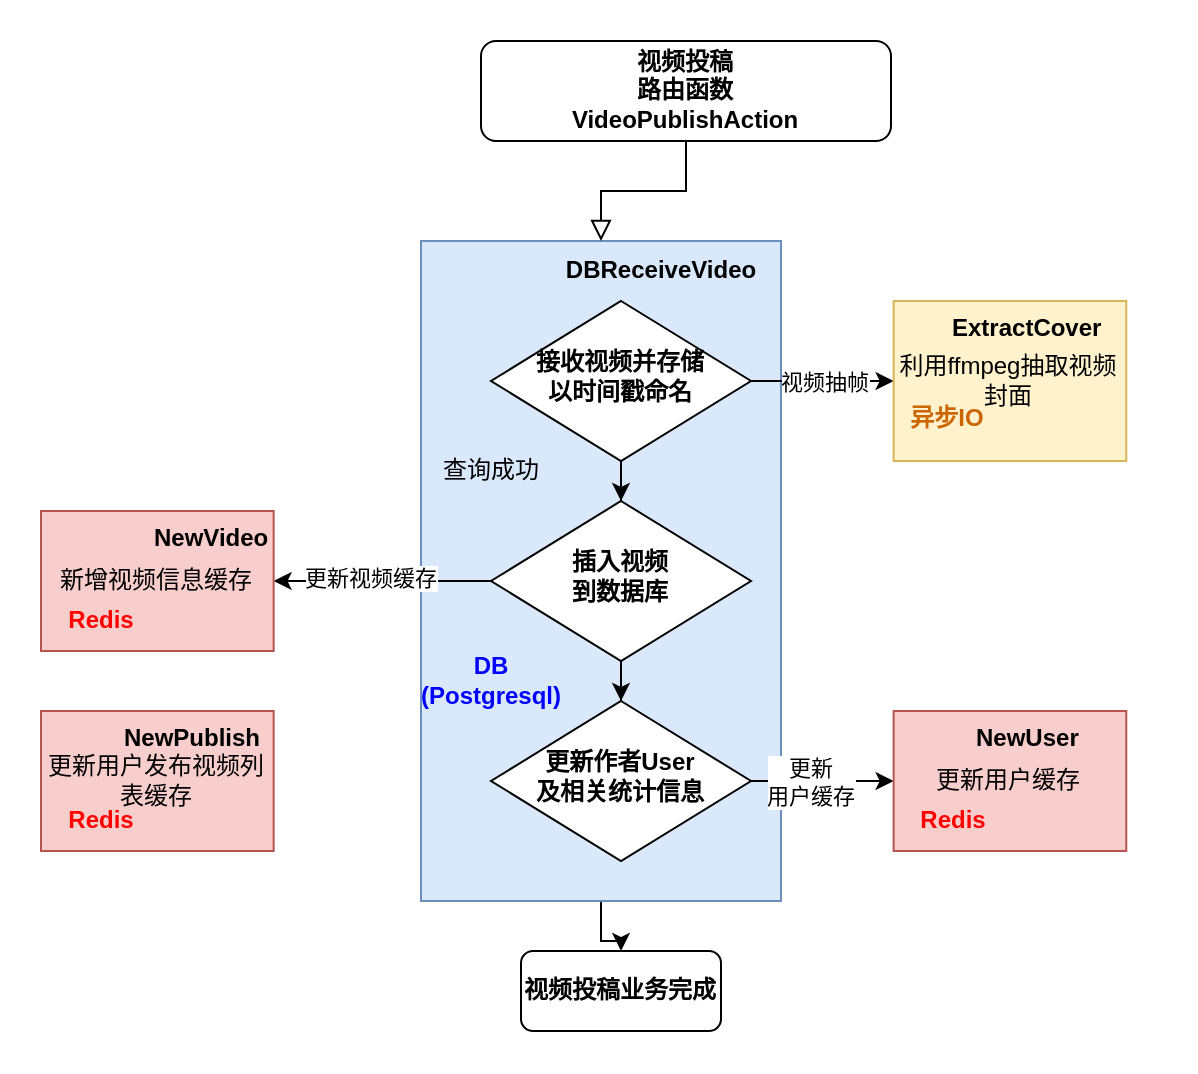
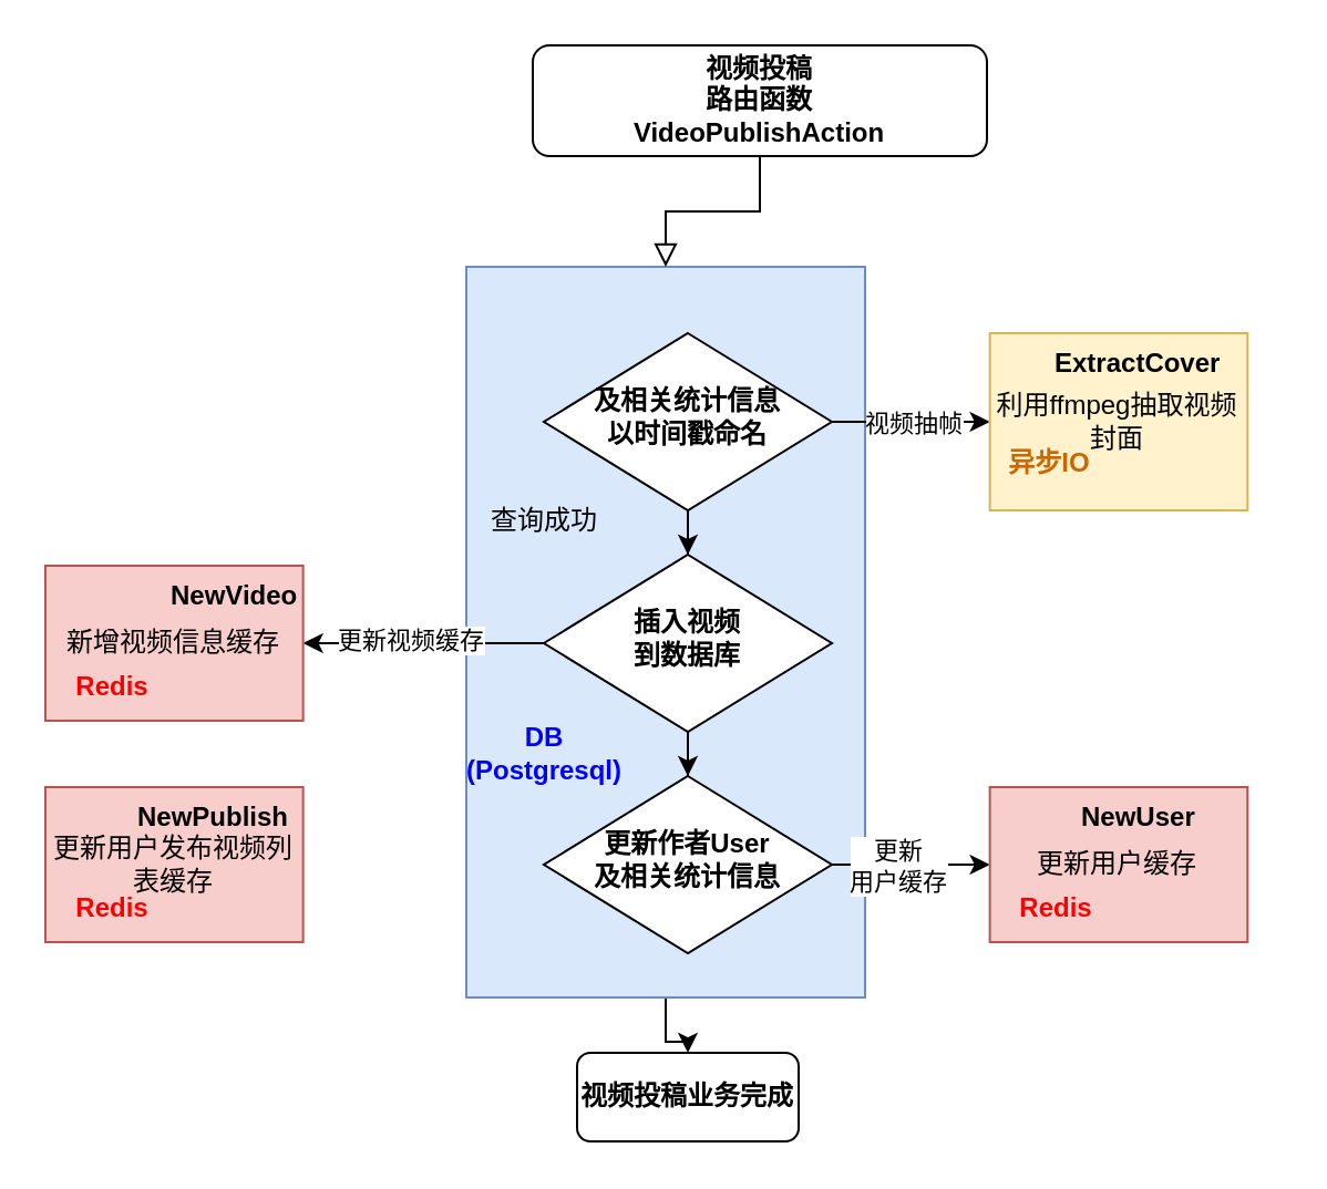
  <mxCell id="0" />
  <mxCell id="1" parent="0" />
  <mxCell id="2" value="" style="edgeStyle=orthogonalEdgeStyle;rounded=0;orthogonalLoop=1;jettySize=auto;html=1;" edge="1" parent="1" source="3" target="36"><mxGeometry relative="1" as="geometry" /></mxCell>
  <mxCell id="3" value="" style="rounded=0;whiteSpace=wrap;html=1;fillColor=#dae8fc;strokeColor=#6c8ebf;" vertex="1" parent="1"><mxGeometry x="210" y="120" width="180" height="330" as="geometry" /></mxCell>
  <mxCell id="4" value="" style="rounded=0;html=1;jettySize=auto;orthogonalLoop=1;fontSize=11;endArrow=block;endFill=0;endSize=8;strokeWidth=1;shadow=0;labelBackgroundColor=none;edgeStyle=orthogonalEdgeStyle;entryX=0.5;entryY=0;entryDx=0;entryDy=0;" edge="1" parent="1" source="5" target="3"><mxGeometry relative="1" as="geometry" /></mxCell>
  <mxCell id="5" value="&lt;b style=&quot;border-color: var(--border-color);&quot;&gt;视频投稿&lt;br style=&quot;border-color: var(--border-color);&quot;&gt;&lt;/b&gt;&lt;b&gt;路由函数&lt;br&gt;&lt;/b&gt;&lt;b style=&quot;border-color: var(--border-color);&quot;&gt;VideoPublishAction&lt;/b&gt;&lt;b&gt;&lt;br&gt;&lt;/b&gt;" style="rounded=1;whiteSpace=wrap;html=1;fontSize=12;glass=0;strokeWidth=1;shadow=0;" vertex="1" parent="1"><mxGeometry x="240" y="20" width="205" height="50" as="geometry" /></mxCell>
  <mxCell id="6" style="edgeStyle=orthogonalEdgeStyle;rounded=0;orthogonalLoop=1;jettySize=auto;html=1;entryX=0.5;entryY=0;entryDx=0;entryDy=0;" edge="1" parent="1" source="9" target="13"><mxGeometry relative="1" as="geometry" /></mxCell>
  <mxCell id="7" style="edgeStyle=orthogonalEdgeStyle;rounded=0;orthogonalLoop=1;jettySize=auto;html=1;entryX=0;entryY=0.5;entryDx=0;entryDy=0;" edge="1" parent="1" source="9" target="33"><mxGeometry relative="1" as="geometry" /></mxCell>
  <mxCell id="8" value="视频抽帧" style="edgeLabel;html=1;align=center;verticalAlign=middle;resizable=0;points=[];" vertex="1" connectable="0" parent="7"><mxGeometry x="0.001" relative="1" as="geometry"><mxPoint as="offset" /></mxGeometry></mxCell>
- <mxCell id="9" value="&lt;b&gt;接收视频并存储&lt;br&gt;以时间戳命名&lt;br&gt;&lt;/b&gt;" style="rhombus;whiteSpace=wrap;html=1;shadow=0;fontFamily=Helvetica;fontSize=12;align=center;strokeWidth=1;spacing=6;spacingTop=-4;" vertex="1" parent="1"><mxGeometry x="245" y="150" width="130" height="80" as="geometry" /></mxCell>
+ <mxCell id="9" value="&lt;b&gt;及相关统计信息&lt;br&gt;以时间戳命名&lt;br&gt;&lt;/b&gt;" style="rhombus;whiteSpace=wrap;html=1;shadow=0;fontFamily=Helvetica;fontSize=12;align=center;strokeWidth=1;spacing=6;spacingTop=-4;" vertex="1" parent="1"><mxGeometry x="245" y="150" width="130" height="80" as="geometry" /></mxCell>
  <mxCell id="10" value="" style="edgeStyle=orthogonalEdgeStyle;rounded=0;orthogonalLoop=1;jettySize=auto;html=1;" edge="1" parent="1" source="13" target="19"><mxGeometry relative="1" as="geometry" /></mxCell>
  <mxCell id="11" style="edgeStyle=orthogonalEdgeStyle;rounded=0;orthogonalLoop=1;jettySize=auto;html=1;entryX=1;entryY=0.5;entryDx=0;entryDy=0;" edge="1" parent="1" source="13" target="21"><mxGeometry relative="1" as="geometry" /></mxCell>
  <mxCell id="12" value="更新视频缓存" style="edgeLabel;html=1;align=center;verticalAlign=middle;resizable=0;points=[];" vertex="1" connectable="0" parent="11"><mxGeometry x="0.121" y="-2" relative="1" as="geometry"><mxPoint as="offset" /></mxGeometry></mxCell>
  <mxCell id="13" value="&lt;b style=&quot;border-color: var(--border-color);&quot;&gt;插入视频&lt;br&gt;到数据库&lt;br&gt;&lt;/b&gt;" style="rhombus;whiteSpace=wrap;html=1;shadow=0;fontFamily=Helvetica;fontSize=12;align=center;strokeWidth=1;spacing=6;spacingTop=-4;" vertex="1" parent="1"><mxGeometry x="245" y="250" width="130" height="80" as="geometry" /></mxCell>
  <mxCell id="14" value="查询成功" style="text;html=1;align=center;verticalAlign=middle;resizable=0;points=[];autosize=1;strokeColor=none;fillColor=none;" vertex="1" parent="1"><mxGeometry x="210" y="220" width="70" height="30" as="geometry" /></mxCell>
  <mxCell id="15" value="&lt;b&gt;&lt;font color=&quot;#0000ff&quot;&gt;DB&lt;br&gt;(Postgresql)&lt;/font&gt;&lt;br&gt;&lt;/b&gt;" style="text;html=1;align=center;verticalAlign=middle;resizable=0;points=[];autosize=1;strokeColor=none;fillColor=none;" vertex="1" parent="1"><mxGeometry x="200" y="320" width="90" height="40" as="geometry" /></mxCell>
- <mxCell id="16" value="&lt;b&gt;DBReceiveVideo&lt;/b&gt;" style="text;html=1;align=center;verticalAlign=middle;resizable=0;points=[];autosize=1;strokeColor=none;fillColor=none;" vertex="1" parent="1"><mxGeometry x="270" y="120" width="120" height="30" as="geometry" /></mxCell>
  <mxCell id="17" style="edgeStyle=orthogonalEdgeStyle;rounded=0;orthogonalLoop=1;jettySize=auto;html=1;entryX=0;entryY=0.5;entryDx=0;entryDy=0;" edge="1" parent="1" source="19" target="29"><mxGeometry relative="1" as="geometry" /></mxCell>
  <mxCell id="18" value="更新&lt;br&gt;用户缓存" style="edgeLabel;html=1;align=center;verticalAlign=middle;resizable=0;points=[];" vertex="1" connectable="0" parent="17"><mxGeometry x="-0.175" relative="1" as="geometry"><mxPoint as="offset" /></mxGeometry></mxCell>
  <mxCell id="19" value="&lt;b style=&quot;border-color: var(--border-color);&quot;&gt;更新作者User&lt;br&gt;及相关统计信息&lt;br&gt;&lt;/b&gt;" style="rhombus;whiteSpace=wrap;html=1;shadow=0;fontFamily=Helvetica;fontSize=12;align=center;strokeWidth=1;spacing=6;spacingTop=-4;" vertex="1" parent="1"><mxGeometry x="245" y="350" width="130" height="80" as="geometry" /></mxCell>
  <mxCell id="20" value="" style="group" vertex="1" connectable="0" parent="1"><mxGeometry x="20" y="255" width="130" height="70" as="geometry" /></mxCell>
  <mxCell id="21" value="新增视频信息缓存" style="rounded=0;whiteSpace=wrap;html=1;fillColor=#f8cecc;strokeColor=#b85450;" vertex="1" parent="20"><mxGeometry width="116.316" height="70" as="geometry" /></mxCell>
  <mxCell id="22" value="&lt;b&gt;&lt;font color=&quot;#ff0000&quot;&gt;Redis&lt;/font&gt;&lt;/b&gt;" style="text;html=1;align=center;verticalAlign=middle;resizable=0;points=[];autosize=1;strokeColor=none;fillColor=none;" vertex="1" parent="20"><mxGeometry y="40" width="60" height="30" as="geometry" /></mxCell>
  <mxCell id="23" value="NewVideo" style="text;whiteSpace=wrap;fontStyle=1" vertex="1" parent="20"><mxGeometry x="54.741" width="61.579" height="40" as="geometry" /></mxCell>
  <mxCell id="24" value="" style="group" vertex="1" connectable="0" parent="1"><mxGeometry x="20" y="355" width="130" height="70" as="geometry" /></mxCell>
  <mxCell id="25" value="更新用户发布视频列表缓存" style="rounded=0;whiteSpace=wrap;html=1;fillColor=#f8cecc;strokeColor=#b85450;" vertex="1" parent="24"><mxGeometry width="116.316" height="70" as="geometry" /></mxCell>
  <mxCell id="26" value="&lt;b&gt;&lt;font color=&quot;#ff0000&quot;&gt;Redis&lt;/font&gt;&lt;/b&gt;" style="text;html=1;align=center;verticalAlign=middle;resizable=0;points=[];autosize=1;strokeColor=none;fillColor=none;" vertex="1" parent="24"><mxGeometry y="40" width="60" height="30" as="geometry" /></mxCell>
  <mxCell id="27" value="NewPublish" style="text;whiteSpace=wrap;fontStyle=1" vertex="1" parent="24"><mxGeometry x="40.001" width="61.579" height="40" as="geometry" /></mxCell>
  <mxCell id="28" value="" style="group" vertex="1" connectable="0" parent="1"><mxGeometry x="446.32" y="355" width="130" height="70" as="geometry" /></mxCell>
  <mxCell id="29" value="更新用户缓存" style="rounded=0;whiteSpace=wrap;html=1;fillColor=#f8cecc;strokeColor=#b85450;" vertex="1" parent="28"><mxGeometry width="116.316" height="70" as="geometry" /></mxCell>
  <mxCell id="30" value="&lt;b&gt;&lt;font color=&quot;#ff0000&quot;&gt;Redis&lt;/font&gt;&lt;/b&gt;" style="text;html=1;align=center;verticalAlign=middle;resizable=0;points=[];autosize=1;strokeColor=none;fillColor=none;" vertex="1" parent="28"><mxGeometry y="40" width="60" height="30" as="geometry" /></mxCell>
  <mxCell id="31" value="NewUser" style="text;whiteSpace=wrap;fontStyle=1" vertex="1" parent="28"><mxGeometry x="40.001" width="61.579" height="40" as="geometry" /></mxCell>
  <mxCell id="32" value="" style="group" vertex="1" connectable="0" parent="1"><mxGeometry x="446.32" y="150" width="116.32" height="80" as="geometry" /></mxCell>
  <mxCell id="33" value="利用ffmpeg抽取视频封面" style="rounded=0;whiteSpace=wrap;html=1;fillColor=#fff2cc;strokeColor=#d6b656;" vertex="1" parent="32"><mxGeometry width="116.32" height="80" as="geometry" /></mxCell>
  <mxCell id="34" value="&lt;b&gt;&lt;font color=&quot;#cc6600&quot;&gt;异步IO&lt;/font&gt;&lt;/b&gt;" style="text;html=1;align=center;verticalAlign=middle;resizable=0;points=[];autosize=1;strokeColor=none;fillColor=none;" vertex="1" parent="32"><mxGeometry x="-3" y="44" width="60" height="30" as="geometry" /></mxCell>
  <mxCell id="35" value="ExtractCover" style="text;whiteSpace=wrap;fontStyle=1" vertex="1" parent="32"><mxGeometry x="27.37" width="61.58" height="30" as="geometry" /></mxCell>
  <mxCell id="36" value="&lt;b&gt;视频投稿业务完成&lt;/b&gt;" style="whiteSpace=wrap;html=1;rounded=1;" vertex="1" parent="1"><mxGeometry x="260" y="475" width="100" height="40" as="geometry" /></mxCell>
